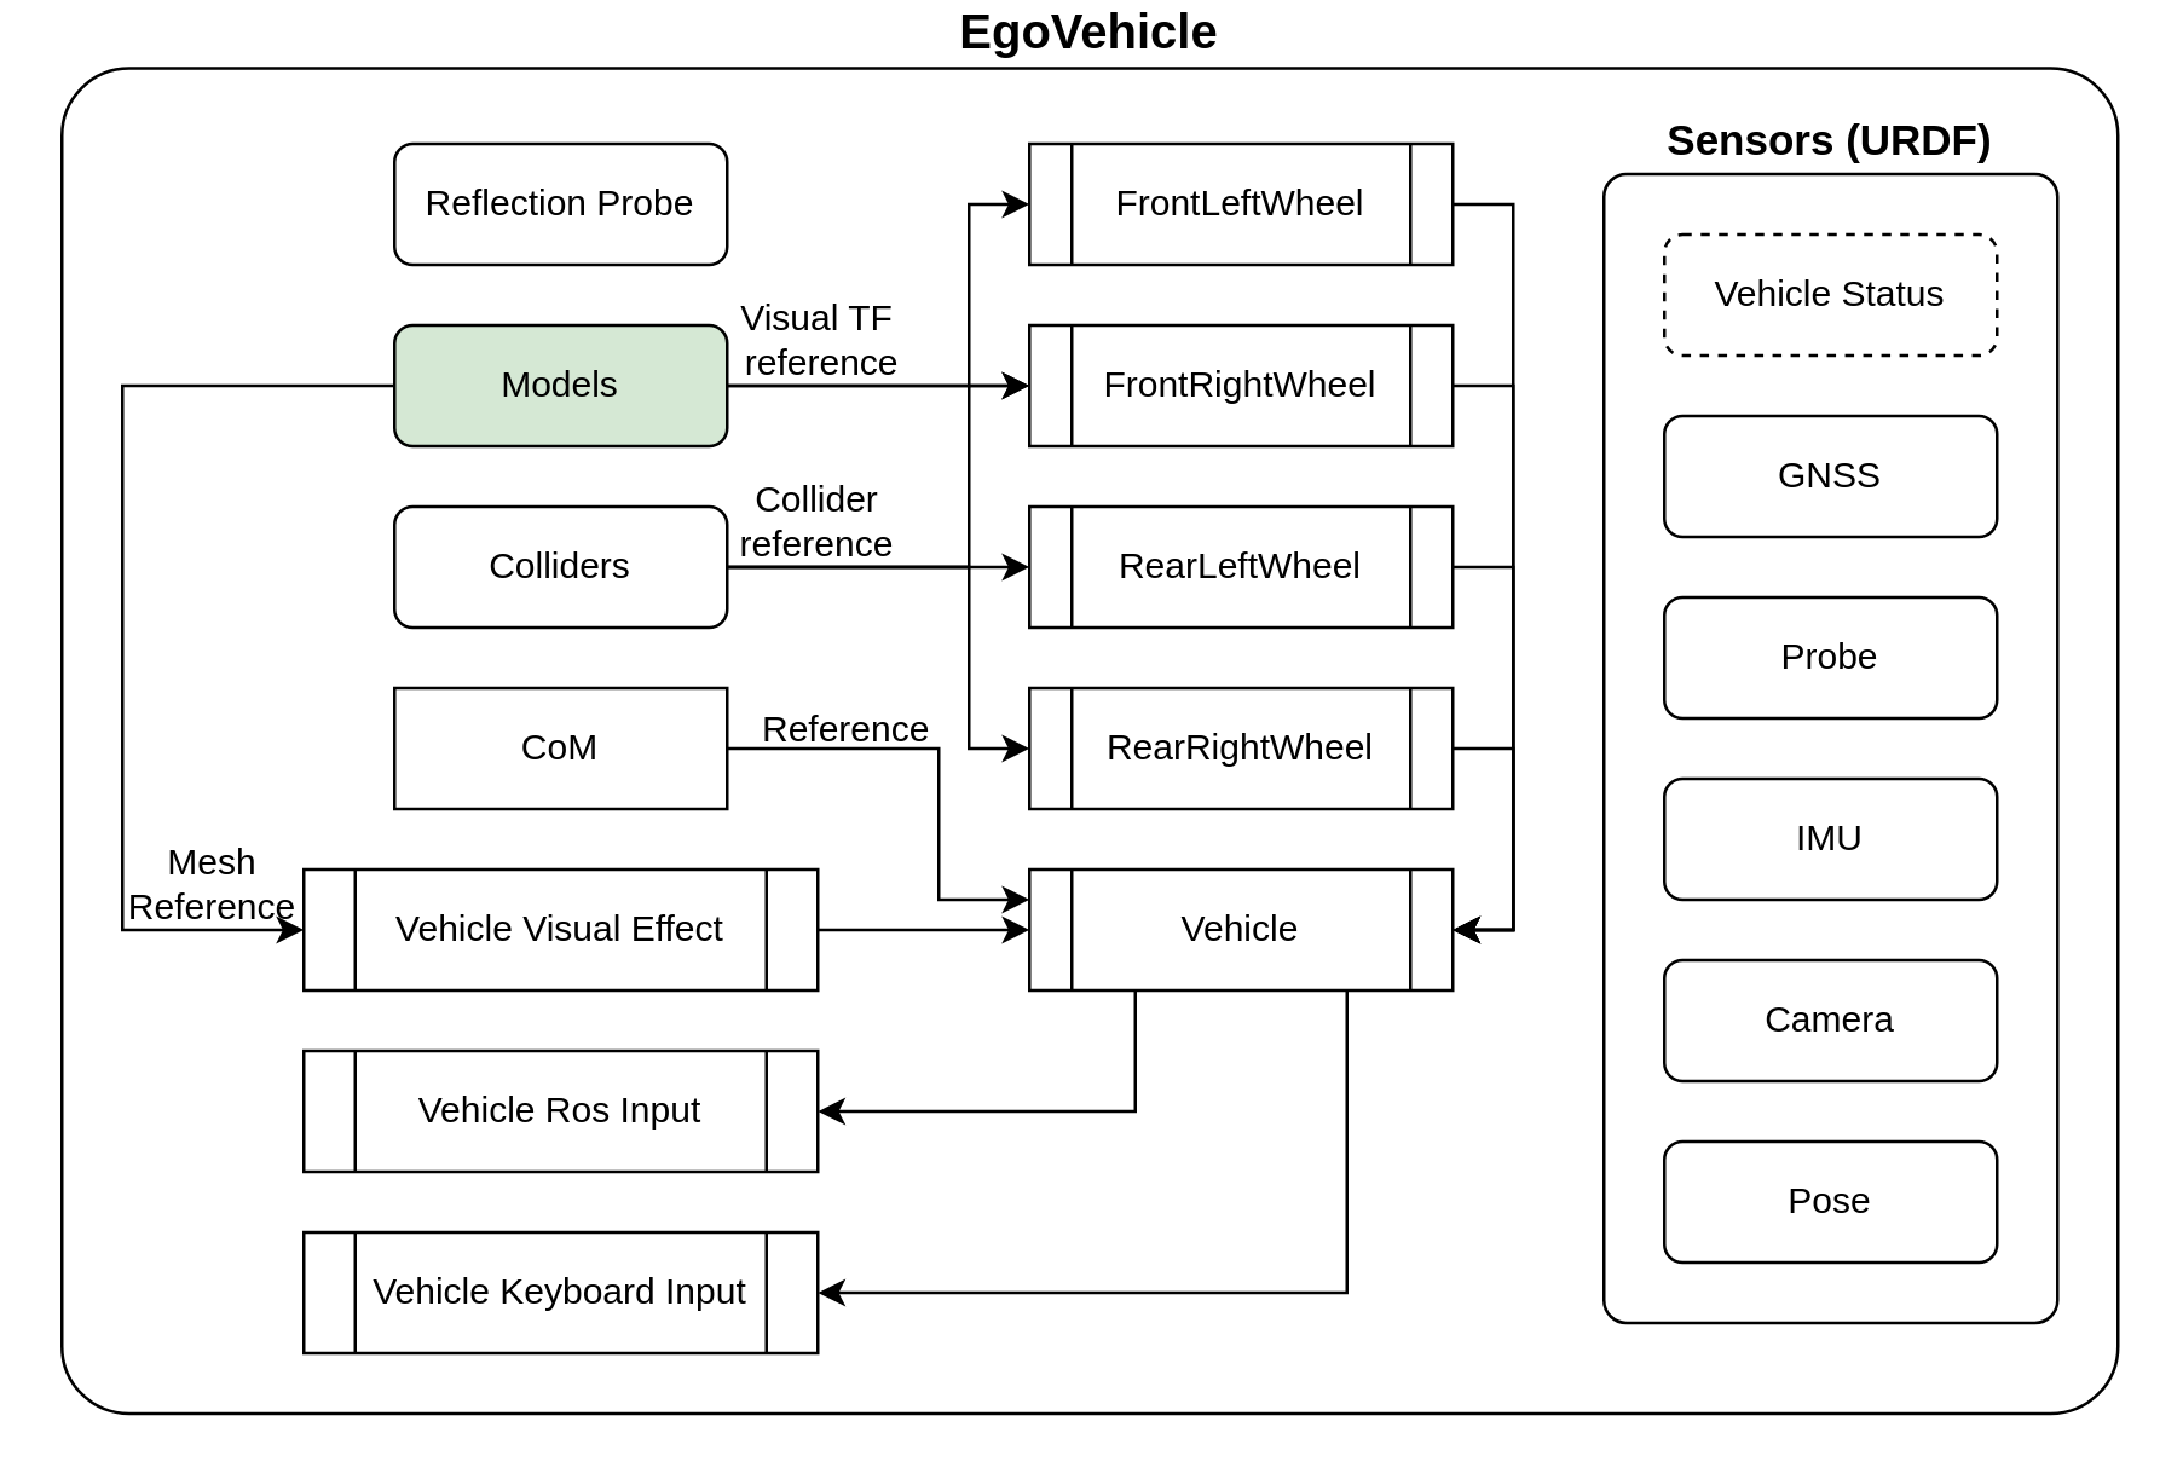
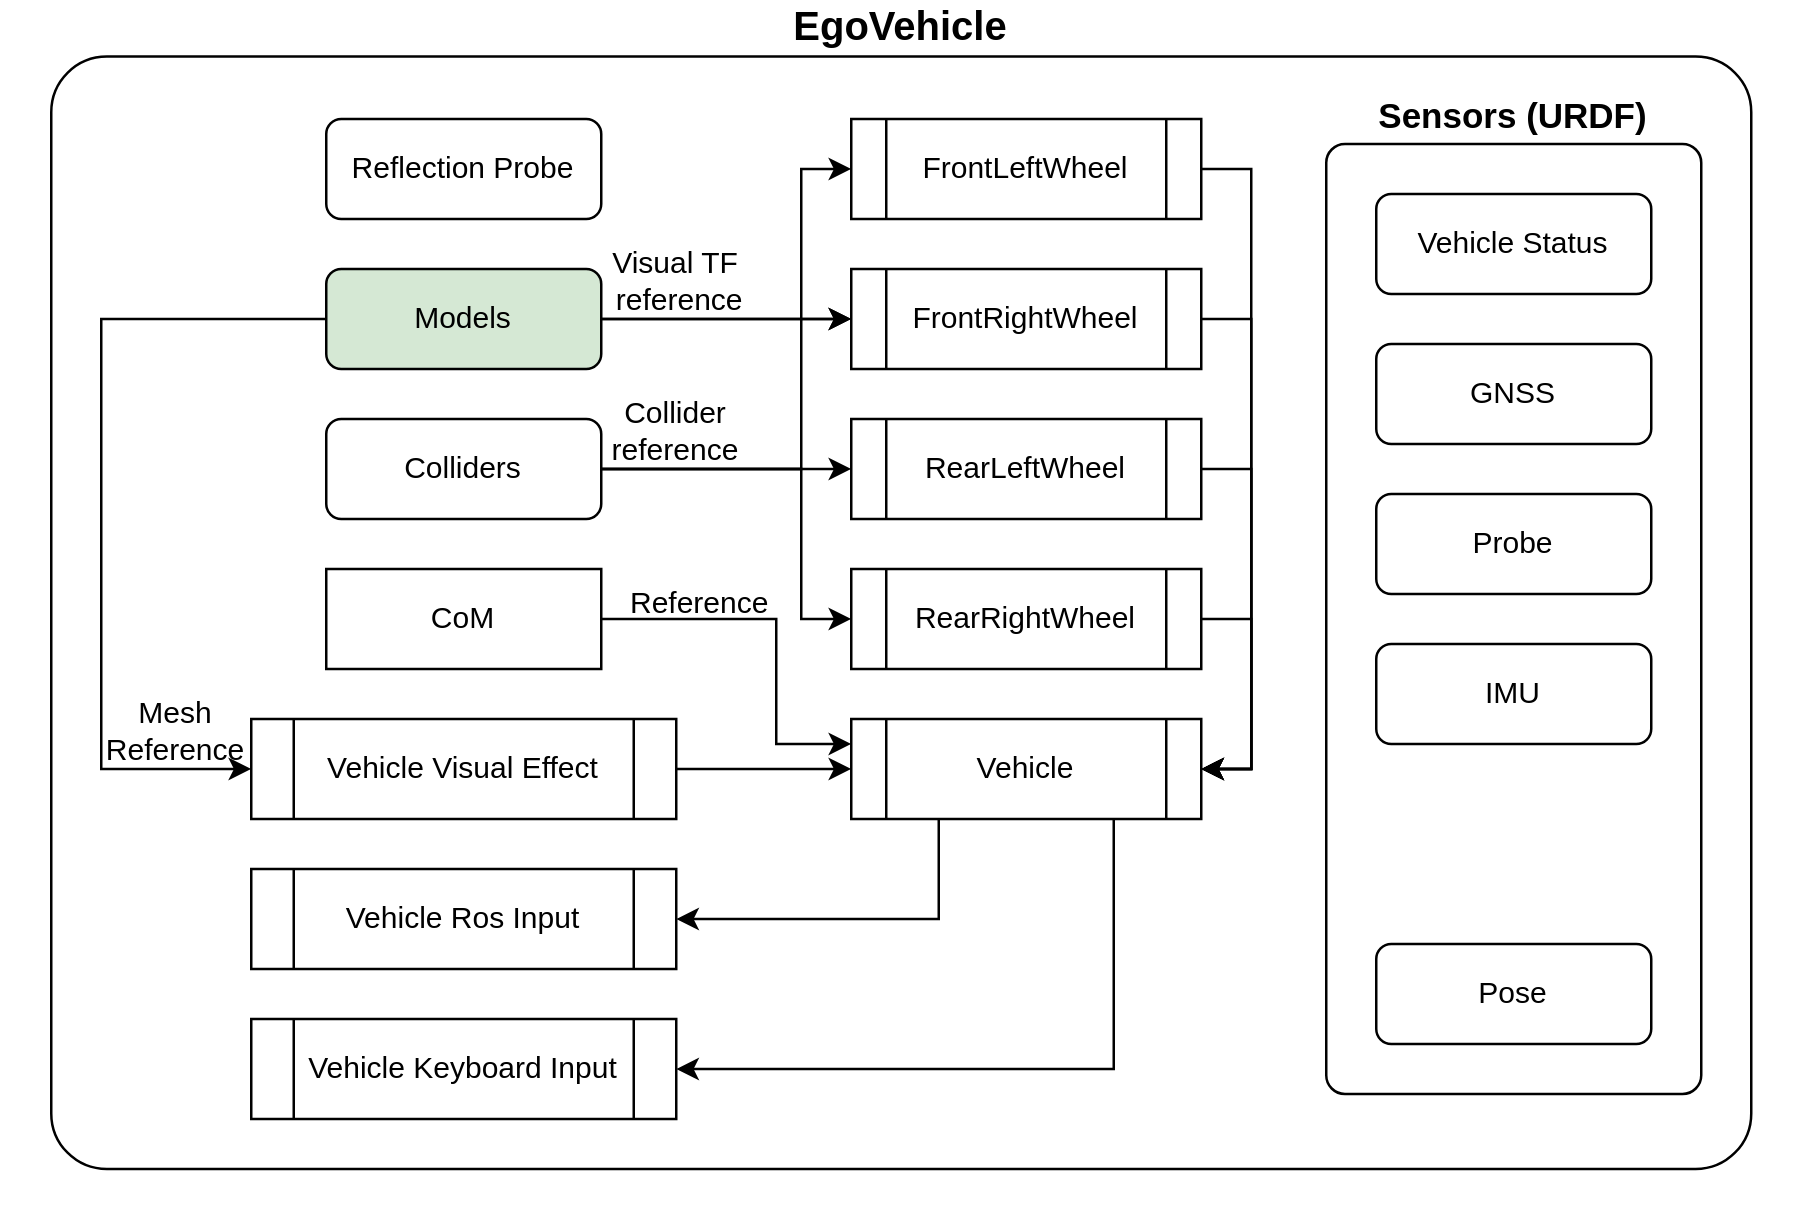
  <mxCell id="0" />
  <mxCell id="1" parent="0" />
  <mxCell id="2" value="EgoVehicle" style="rounded=1;whiteSpace=wrap;html=1;labelPosition=center;verticalLabelPosition=top;align=center;verticalAlign=bottom;arcSize=5;fontSize=16;fontStyle=1" vertex="1" parent="1"><mxGeometry x="20" y="20" width="680" height="445" as="geometry" /></mxCell>
  <mxCell id="3" value="" style="edgeStyle=orthogonalEdgeStyle;rounded=0;orthogonalLoop=1;jettySize=auto;html=1;entryX=0;entryY=0.25;entryDx=0;entryDy=0;" edge="1" parent="1" source="4" target="22"><mxGeometry relative="1" as="geometry"><Array as="points"><mxPoint x="310" y="245" /><mxPoint x="310" y="295" /></Array></mxGeometry></mxCell>
  <mxCell id="4" value="&lt;div&gt;CoM&lt;/div&gt;" style="rounded=0;whiteSpace=wrap;html=1;" vertex="1" parent="1"><mxGeometry x="130" y="225" width="110" height="40" as="geometry" /></mxCell>
  <mxCell id="5" style="edgeStyle=orthogonalEdgeStyle;rounded=0;orthogonalLoop=1;jettySize=auto;html=1;entryX=0;entryY=0.5;entryDx=0;entryDy=0;" edge="1" parent="1" source="6" target="16"><mxGeometry relative="1" as="geometry"><mxPoint x="290" y="130" as="targetPoint" /><Array as="points"><mxPoint x="320" y="125" /><mxPoint x="320" y="125" /></Array></mxGeometry></mxCell>
  <mxCell id="6" value="&lt;div&gt;Models&lt;/div&gt;" style="rounded=1;whiteSpace=wrap;html=1;fillColor=#d5e8d4;" vertex="1" parent="1"><mxGeometry x="130" y="105" width="110" height="40" as="geometry" /></mxCell>
  <mxCell id="7" value="&lt;div style=&quot;font-size: 14px;&quot;&gt;Sensors (URDF)&lt;/div&gt;" style="rounded=1;whiteSpace=wrap;html=1;labelPosition=center;verticalLabelPosition=top;align=center;verticalAlign=bottom;arcSize=5;fontSize=14;fontStyle=1" vertex="1" parent="1"><mxGeometry x="530" y="55" width="150" height="380" as="geometry" /></mxCell>
  <mxCell id="8" value="Reflection Probe" style="rounded=1;whiteSpace=wrap;html=1;" vertex="1" parent="1"><mxGeometry x="130" y="45" width="110" height="40" as="geometry" /></mxCell>
  <mxCell id="9" value="" style="edgeStyle=orthogonalEdgeStyle;rounded=0;orthogonalLoop=1;jettySize=auto;html=1;entryX=0.75;entryY=1;entryDx=0;entryDy=0;endArrow=none;endFill=0;startArrow=classic;startFill=1;" edge="1" parent="1" source="10" target="22"><mxGeometry relative="1" as="geometry"><mxPoint x="435" y="425" as="targetPoint" /></mxGeometry></mxCell>
  <mxCell id="10" value="&lt;div&gt;Vehicle Keyboard Input&lt;/div&gt;" style="shape=process;whiteSpace=wrap;html=1;backgroundOutline=1;" vertex="1" parent="1"><mxGeometry x="100" y="405" width="170" height="40" as="geometry" /></mxCell>
  <mxCell id="11" value="" style="edgeStyle=orthogonalEdgeStyle;rounded=0;orthogonalLoop=1;jettySize=auto;html=1;entryX=0;entryY=0.5;entryDx=0;entryDy=0;endArrow=none;endFill=0;startArrow=classic;startFill=1;" edge="1" parent="1" source="12" target="6"><mxGeometry relative="1" as="geometry"><mxPoint x="0" y="335" as="targetPoint" /><Array as="points"><mxPoint x="40" y="305" /><mxPoint x="40" y="125" /></Array></mxGeometry></mxCell>
  <mxCell id="12" value="&lt;div&gt;Vehicle Visual Effect&lt;/div&gt;" style="shape=process;whiteSpace=wrap;html=1;backgroundOutline=1;" vertex="1" parent="1"><mxGeometry x="100" y="285" width="170" height="40" as="geometry" /></mxCell>
  <mxCell id="13" value="" style="edgeStyle=orthogonalEdgeStyle;rounded=0;orthogonalLoop=1;jettySize=auto;html=1;entryX=0.25;entryY=1;entryDx=0;entryDy=0;endArrow=none;endFill=0;startArrow=classic;startFill=1;" edge="1" parent="1" source="14" target="22"><mxGeometry relative="1" as="geometry"><mxPoint x="400" y="365" as="targetPoint" /><Array as="points"><mxPoint x="375" y="365" /></Array></mxGeometry></mxCell>
  <mxCell id="14" value="Vehicle Ros Input" style="shape=process;whiteSpace=wrap;html=1;backgroundOutline=1;" vertex="1" parent="1"><mxGeometry x="100" y="345" width="170" height="40" as="geometry" /></mxCell>
  <mxCell id="15" value="FrontLeftWheel" style="shape=process;whiteSpace=wrap;html=1;backgroundOutline=1;" vertex="1" parent="1"><mxGeometry x="340" y="45" width="140" height="40" as="geometry" /></mxCell>
  <mxCell id="16" value="FrontRightWheel" style="shape=process;whiteSpace=wrap;html=1;backgroundOutline=1;" vertex="1" parent="1"><mxGeometry x="340" y="105" width="140" height="40" as="geometry" /></mxCell>
  <mxCell id="17" value="RearLeftWheel" style="shape=process;whiteSpace=wrap;html=1;backgroundOutline=1;" vertex="1" parent="1"><mxGeometry x="340" y="165" width="140" height="40" as="geometry" /></mxCell>
  <mxCell id="18" value="RearRightWheel" style="shape=process;whiteSpace=wrap;html=1;backgroundOutline=1;" vertex="1" parent="1"><mxGeometry x="340" y="225" width="140" height="40" as="geometry" /></mxCell>
  <mxCell id="19" value="" style="rounded=0;orthogonalLoop=1;jettySize=auto;html=1;entryX=0;entryY=0.5;entryDx=0;entryDy=0;exitX=1;exitY=0.5;exitDx=0;exitDy=0;edgeStyle=orthogonalEdgeStyle;" edge="1" parent="1" source="28" target="18"><mxGeometry relative="1" as="geometry"><mxPoint x="200" y="165" as="sourcePoint" /><mxPoint x="320" y="285" as="targetPoint" /><Array as="points"><mxPoint x="320" y="185" /><mxPoint x="320" y="245" /></Array></mxGeometry></mxCell>
  <mxCell id="20" value="" style="edgeStyle=orthogonalEdgeStyle;rounded=0;orthogonalLoop=1;jettySize=auto;html=1;endArrow=none;endFill=0;startArrow=classic;startFill=1;" edge="1" parent="1" source="22" target="12"><mxGeometry relative="1" as="geometry" /></mxCell>
  <mxCell id="21" value="" style="edgeStyle=orthogonalEdgeStyle;rounded=0;orthogonalLoop=1;jettySize=auto;html=1;entryX=1;entryY=0.5;entryDx=0;entryDy=0;endArrow=none;endFill=0;startArrow=classic;startFill=1;" edge="1" parent="1"><mxGeometry relative="1" as="geometry"><mxPoint x="480" y="305" as="sourcePoint" /><mxPoint x="480" y="245" as="targetPoint" /><Array as="points"><mxPoint x="500" y="305" /><mxPoint x="500" y="245" /></Array></mxGeometry></mxCell>
  <mxCell id="22" value="&lt;div&gt;Vehicle&lt;/div&gt;" style="shape=process;whiteSpace=wrap;html=1;backgroundOutline=1;" vertex="1" parent="1"><mxGeometry x="340" y="285" width="140" height="40" as="geometry" /></mxCell>
  <mxCell id="23" value="" style="edgeStyle=orthogonalEdgeStyle;rounded=0;orthogonalLoop=1;jettySize=auto;html=1;entryX=1;entryY=0.5;entryDx=0;entryDy=0;exitX=1;exitY=0.5;exitDx=0;exitDy=0;endArrow=none;endFill=0;startArrow=classic;startFill=1;" edge="1" parent="1"><mxGeometry relative="1" as="geometry"><mxPoint x="480" y="305" as="sourcePoint" /><mxPoint x="480" y="185" as="targetPoint" /><Array as="points"><mxPoint x="500" y="305" /><mxPoint x="500" y="185" /></Array></mxGeometry></mxCell>
  <mxCell id="24" value="" style="edgeStyle=orthogonalEdgeStyle;rounded=0;orthogonalLoop=1;jettySize=auto;html=1;entryX=1;entryY=0.5;entryDx=0;entryDy=0;endArrow=none;endFill=0;startArrow=classic;startFill=1;exitX=1;exitY=0.5;exitDx=0;exitDy=0;" edge="1" parent="1" source="22" target="16"><mxGeometry relative="1" as="geometry"><mxPoint x="490" y="305" as="sourcePoint" /><mxPoint x="530" y="207.48" as="targetPoint" /><Array as="points"><mxPoint x="500" y="305" /><mxPoint x="500" y="125" /></Array></mxGeometry></mxCell>
  <mxCell id="25" value="" style="edgeStyle=orthogonalEdgeStyle;rounded=0;orthogonalLoop=1;jettySize=auto;html=1;entryX=1;entryY=0.5;entryDx=0;entryDy=0;exitX=1;exitY=0.5;exitDx=0;exitDy=0;startArrow=classic;startFill=1;endArrow=none;endFill=0;" edge="1" parent="1" source="22" target="15"><mxGeometry relative="1" as="geometry"><mxPoint x="490" y="345" as="sourcePoint" /><mxPoint x="490" y="130" as="targetPoint" /><Array as="points"><mxPoint x="500" y="305" /><mxPoint x="500" y="65" /></Array></mxGeometry></mxCell>
  <mxCell id="26" value="Collider reference" style="text;html=1;strokeColor=none;fillColor=none;align=center;verticalAlign=middle;whiteSpace=wrap;rounded=0;" vertex="1" parent="1"><mxGeometry x="240" y="155" width="60" height="30" as="geometry" /></mxCell>
  <mxCell id="27" value="&lt;div&gt;Visual TF&lt;br&gt;&lt;/div&gt;&lt;div&gt;&amp;nbsp;reference&lt;/div&gt;" style="text;html=1;strokeColor=none;fillColor=none;align=center;verticalAlign=middle;whiteSpace=wrap;rounded=0;" vertex="1" parent="1"><mxGeometry x="240" y="95" width="60" height="30" as="geometry" /></mxCell>
  <mxCell id="28" value="Colliders" style="rounded=1;whiteSpace=wrap;html=1;" vertex="1" parent="1"><mxGeometry x="130" y="165" width="110" height="40" as="geometry" /></mxCell>
  <mxCell id="29" style="edgeStyle=orthogonalEdgeStyle;rounded=0;orthogonalLoop=1;jettySize=auto;html=1;entryX=0;entryY=0.5;entryDx=0;entryDy=0;exitX=0;exitY=1;exitDx=0;exitDy=0;" edge="1" parent="1" source="27" target="15"><mxGeometry relative="1" as="geometry"><mxPoint x="350" y="135" as="targetPoint" /><mxPoint x="250" y="135" as="sourcePoint" /><Array as="points"><mxPoint x="320" y="125" /><mxPoint x="320" y="65" /></Array></mxGeometry></mxCell>
  <mxCell id="30" style="edgeStyle=orthogonalEdgeStyle;rounded=0;orthogonalLoop=1;jettySize=auto;html=1;entryX=0;entryY=0.5;entryDx=0;entryDy=0;exitX=0;exitY=1;exitDx=0;exitDy=0;" edge="1" parent="1" source="26" target="16"><mxGeometry relative="1" as="geometry"><mxPoint x="350" y="135" as="targetPoint" /><mxPoint x="250" y="135" as="sourcePoint" /><Array as="points"><mxPoint x="320" y="185" /><mxPoint x="320" y="125" /></Array></mxGeometry></mxCell>
  <mxCell id="31" value="" style="rounded=0;orthogonalLoop=1;jettySize=auto;html=1;entryX=0;entryY=0.5;entryDx=0;entryDy=0;exitX=1;exitY=0.5;exitDx=0;exitDy=0;edgeStyle=orthogonalEdgeStyle;" edge="1" parent="1" source="28" target="17"><mxGeometry relative="1" as="geometry"><mxPoint x="250" y="195" as="sourcePoint" /><mxPoint x="350" y="255" as="targetPoint" /><Array as="points"><mxPoint x="330" y="185" /><mxPoint x="330" y="185" /></Array></mxGeometry></mxCell>
  <mxCell id="32" value="Reference" style="text;whiteSpace=wrap;html=1;" vertex="1" parent="1"><mxGeometry x="250" y="225" width="132" height="40" as="geometry" /></mxCell>
- <mxCell id="33" value="Vehicle Status" style="rounded=1;whiteSpace=wrap;html=1;dashed=1;" vertex="1" parent="1"><mxGeometry x="550" y="75" width="110" height="40" as="geometry" /></mxCell>
- <mxCell id="34" value="Camera" style="rounded=1;whiteSpace=wrap;html=1;" vertex="1" parent="1"><mxGeometry x="550" y="315" width="110" height="40" as="geometry" /></mxCell>
+ <mxCell id="33" value="Vehicle Status" style="rounded=1;whiteSpace=wrap;html=1;" vertex="1" parent="1"><mxGeometry x="550" y="75" width="110" height="40" as="geometry" /></mxCell>
  <mxCell id="35" value="Pose" style="rounded=1;whiteSpace=wrap;html=1;" vertex="1" parent="1"><mxGeometry x="550" y="375" width="110" height="40" as="geometry" /></mxCell>
  <mxCell id="36" value="Probe" style="rounded=1;whiteSpace=wrap;html=1;" vertex="1" parent="1"><mxGeometry x="550" y="195" width="110" height="40" as="geometry" /></mxCell>
  <mxCell id="37" value="IMU" style="rounded=1;whiteSpace=wrap;html=1;" vertex="1" parent="1"><mxGeometry x="550" y="255" width="110" height="40" as="geometry" /></mxCell>
  <mxCell id="38" value="GNSS" style="rounded=1;whiteSpace=wrap;html=1;" vertex="1" parent="1"><mxGeometry x="550" y="135" width="110" height="40" as="geometry" /></mxCell>
  <mxCell id="39" value="Mesh Reference" style="text;html=1;strokeColor=none;fillColor=none;align=center;verticalAlign=middle;whiteSpace=wrap;rounded=0;" vertex="1" parent="1"><mxGeometry x="40" y="275" width="60" height="30" as="geometry" /></mxCell>
